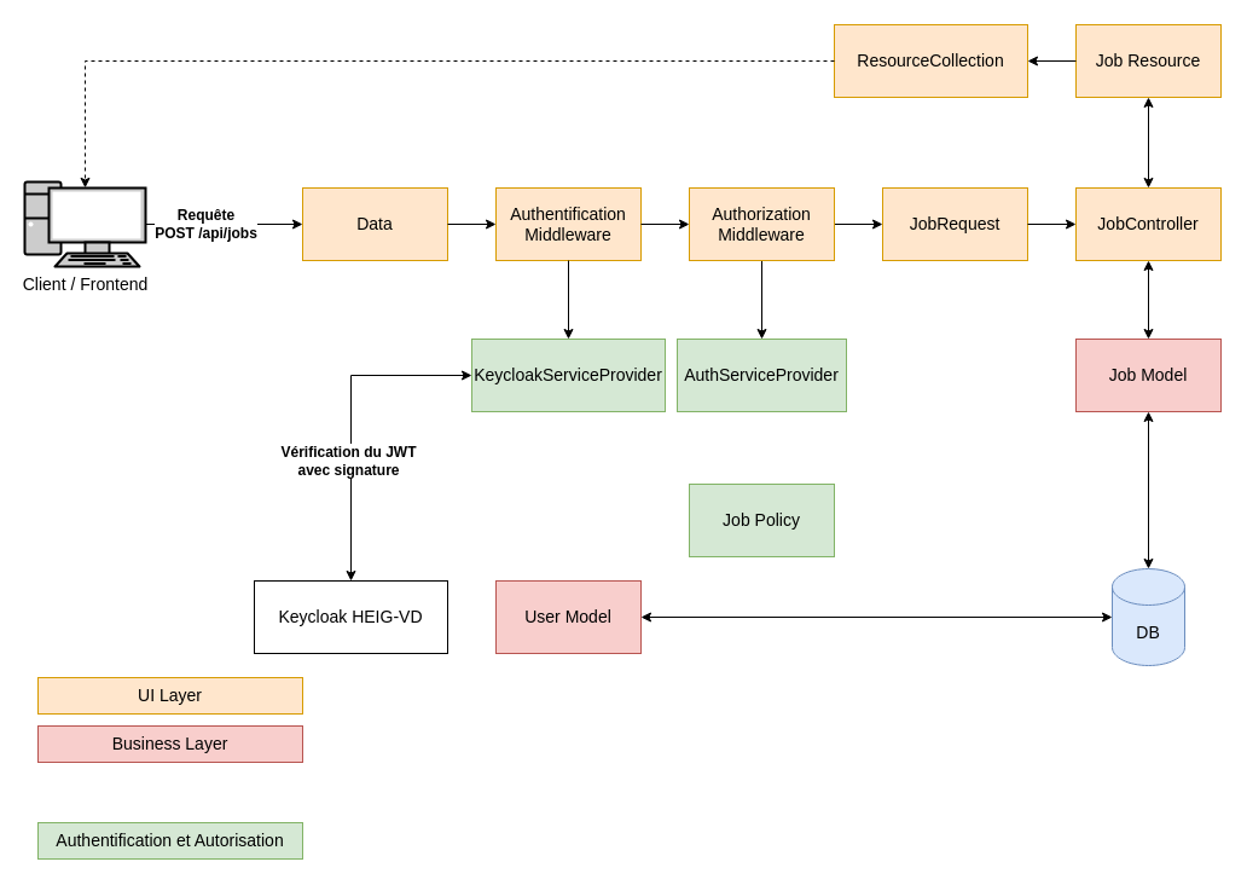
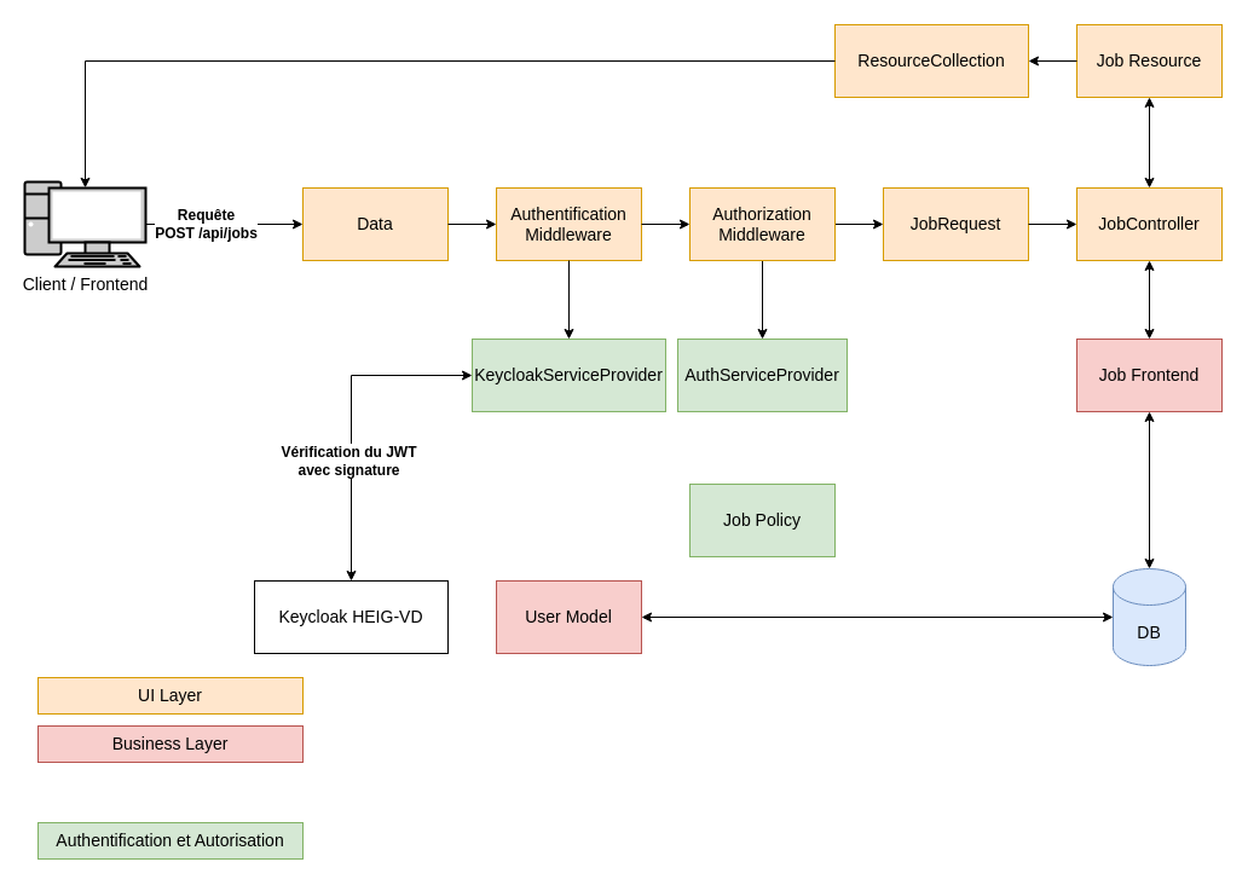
  <mxCell id="0" />
  <mxCell id="1" parent="0" />
- <mxCell id="2" value="Job Model" style="rounded=0;whiteSpace=wrap;html=1;fillColor=#f8cecc;strokeColor=#b85450;fontSize=14;" parent="1" vertex="1"><mxGeometry x="890" y="280" width="120" height="60" as="geometry" /></mxCell>
+ <mxCell id="2" value="Job Frontend" style="rounded=0;whiteSpace=wrap;html=1;fillColor=#f8cecc;strokeColor=#b85450;fontSize=14;" parent="1" vertex="1"><mxGeometry x="890" y="280" width="120" height="60" as="geometry" /></mxCell>
  <mxCell id="3" value="DB" style="shape=cylinder3;whiteSpace=wrap;html=1;boundedLbl=1;backgroundOutline=1;size=15;fillColor=#dae8fc;strokeColor=#6c8ebf;fontSize=14;" parent="1" vertex="1"><mxGeometry x="920" y="470" width="60" height="80" as="geometry" /></mxCell>
  <mxCell id="4" value="" style="endArrow=classic;startArrow=classic;html=1;rounded=0;strokeColor=#000000;fillColor=#000000;entryX=0.5;entryY=0;entryDx=0;entryDy=0;exitX=0.5;exitY=1;exitDx=0;exitDy=0;" parent="1" source="11" target="2" edge="1"><mxGeometry width="50" height="50" relative="1" as="geometry"><mxPoint x="980" y="180" as="sourcePoint" /><mxPoint x="525" y="140" as="targetPoint" /></mxGeometry></mxCell>
  <mxCell id="5" value="" style="endArrow=classic;startArrow=classic;html=1;rounded=0;strokeColor=#000000;fillColor=#000000;entryX=0.5;entryY=0;entryDx=0;entryDy=0;entryPerimeter=0;exitX=0.5;exitY=1;exitDx=0;exitDy=0;" parent="1" source="2" target="3" edge="1"><mxGeometry width="50" height="50" relative="1" as="geometry"><mxPoint x="875" y="575" as="sourcePoint" /><mxPoint x="875" y="505" as="targetPoint" /></mxGeometry></mxCell>
  <mxCell id="6" value="Job Resource" style="rounded=0;whiteSpace=wrap;html=1;fillColor=#ffe6cc;strokeColor=#d79b00;fontSize=14;" parent="1" vertex="1"><mxGeometry x="890" y="20" width="120" height="60" as="geometry" /></mxCell>
  <mxCell id="7" value="Business Layer" style="text;html=1;strokeColor=#b85450;fillColor=#f8cecc;align=center;verticalAlign=middle;whiteSpace=wrap;rounded=0;fontSize=14;" parent="1" vertex="1"><mxGeometry x="31" y="600" width="219" height="30" as="geometry" /></mxCell>
  <mxCell id="8" value="UI Layer" style="text;html=1;strokeColor=#d79b00;fillColor=#ffe6cc;align=center;verticalAlign=middle;whiteSpace=wrap;rounded=0;fontSize=14;" parent="1" vertex="1"><mxGeometry x="31" y="560" width="219" height="30" as="geometry" /></mxCell>
  <mxCell id="9" value="Data" style="rounded=0;whiteSpace=wrap;html=1;fillColor=#ffe6cc;strokeColor=#d79b00;fontSize=14;" parent="1" vertex="1"><mxGeometry x="250" y="155" width="120" height="60" as="geometry" /></mxCell>
  <mxCell id="10" value="Authentification Middleware" style="rounded=0;whiteSpace=wrap;html=1;fillColor=#ffe6cc;strokeColor=#d79b00;fontSize=14;" parent="1" vertex="1"><mxGeometry x="410" y="155" width="120" height="60" as="geometry" /></mxCell>
  <mxCell id="11" value="JobController" style="rounded=0;whiteSpace=wrap;html=1;fillColor=#ffe6cc;strokeColor=#d79b00;fontSize=14;" parent="1" vertex="1"><mxGeometry x="890" y="155" width="120" height="60" as="geometry" /></mxCell>
  <mxCell id="12" value="JobRequest" style="rounded=0;whiteSpace=wrap;html=1;fillColor=#ffe6cc;strokeColor=#d79b00;fontSize=14;" parent="1" vertex="1"><mxGeometry x="730" y="155" width="120" height="60" as="geometry" /></mxCell>
  <mxCell id="13" value="AuthServiceProvider" style="rounded=0;whiteSpace=wrap;html=1;fillColor=#d5e8d4;strokeColor=#82b366;fontSize=14;" parent="1" vertex="1"><mxGeometry x="560" y="280" width="140" height="60" as="geometry" /></mxCell>
  <mxCell id="14" value="Job Policy" style="rounded=0;whiteSpace=wrap;html=1;fillColor=#d5e8d4;strokeColor=#82b366;fontSize=14;" parent="1" vertex="1"><mxGeometry x="570" y="400" width="120" height="60" as="geometry" /></mxCell>
  <mxCell id="15" value="" style="endArrow=classic;html=1;rounded=0;entryX=0;entryY=0.5;entryDx=0;entryDy=0;exitX=1;exitY=0.5;exitDx=0;exitDy=0;" parent="1" source="12" target="11" edge="1"><mxGeometry width="50" height="50" relative="1" as="geometry"><mxPoint x="690" y="360" as="sourcePoint" /><mxPoint x="740" y="310" as="targetPoint" /></mxGeometry></mxCell>
  <mxCell id="16" value="" style="endArrow=classic;html=1;rounded=0;entryX=0;entryY=0.5;entryDx=0;entryDy=0;exitX=1;exitY=0.5;exitDx=0;exitDy=0;" parent="1" source="29" target="12" edge="1"><mxGeometry width="50" height="50" relative="1" as="geometry"><mxPoint x="830" y="270" as="sourcePoint" /><mxPoint x="540" y="310" as="targetPoint" /></mxGeometry></mxCell>
  <mxCell id="17" value="" style="endArrow=classic;html=1;rounded=0;entryX=0;entryY=0.5;entryDx=0;entryDy=0;exitX=1;exitY=0.5;exitDx=0;exitDy=0;" parent="1" source="9" target="10" edge="1"><mxGeometry width="50" height="50" relative="1" as="geometry"><mxPoint x="380" y="290" as="sourcePoint" /><mxPoint x="540" y="310" as="targetPoint" /></mxGeometry></mxCell>
  <mxCell id="18" value="Authentification et Autorisation" style="text;html=1;strokeColor=#82b366;fillColor=#d5e8d4;align=center;verticalAlign=middle;whiteSpace=wrap;rounded=0;fontSize=14;" parent="1" vertex="1"><mxGeometry x="31" y="680" width="219" height="30" as="geometry" /></mxCell>
  <mxCell id="19" value="" style="endArrow=classic;startArrow=classic;html=1;rounded=0;entryX=0.5;entryY=1;entryDx=0;entryDy=0;exitX=0.5;exitY=0;exitDx=0;exitDy=0;" parent="1" source="11" target="6" edge="1"><mxGeometry width="50" height="50" relative="1" as="geometry"><mxPoint x="490" y="360" as="sourcePoint" /><mxPoint x="540" y="310" as="targetPoint" /></mxGeometry></mxCell>
  <mxCell id="20" value="ResourceCollection" style="rounded=0;whiteSpace=wrap;html=1;fillColor=#ffe6cc;strokeColor=#d79b00;fontSize=14;" parent="1" vertex="1"><mxGeometry x="690" y="20" width="160" height="60" as="geometry" /></mxCell>
  <mxCell id="21" value="Client / Frontend" style="fontColor=#000000;verticalAlign=top;verticalLabelPosition=bottom;labelPosition=center;align=center;html=1;outlineConnect=0;fillColor=#CCCCCC;strokeColor=#000000;gradientColor=none;gradientDirection=north;strokeWidth=2;shape=mxgraph.networks.pc;fontSize=14;" parent="1" vertex="1"><mxGeometry x="20" y="150" width="100" height="70" as="geometry" /></mxCell>
  <mxCell id="22" value="" style="endArrow=classic;html=1;rounded=0;exitX=0;exitY=0.5;exitDx=0;exitDy=0;entryX=1;entryY=0.5;entryDx=0;entryDy=0;" parent="1" source="6" target="20" edge="1"><mxGeometry width="50" height="50" relative="1" as="geometry"><mxPoint x="610" y="540" as="sourcePoint" /><mxPoint x="660" y="490" as="targetPoint" /></mxGeometry></mxCell>
  <mxCell id="23" value="" style="endArrow=classic;html=1;rounded=0;entryX=0;entryY=0.5;entryDx=0;entryDy=0;exitX=1;exitY=0.5;exitDx=0;exitDy=0;exitPerimeter=0;" parent="1" source="21" target="9" edge="1"><mxGeometry width="50" height="50" relative="1" as="geometry"><mxPoint x="530" y="540" as="sourcePoint" /><mxPoint x="580" y="490" as="targetPoint" /></mxGeometry></mxCell>
  <mxCell id="24" value="Requête&lt;br style=&quot;font-size: 12px;&quot;&gt;POST /api/jobs" style="edgeLabel;html=1;align=center;verticalAlign=middle;resizable=0;points=[];fontSize=12;fontStyle=1" vertex="1" connectable="0" parent="23"><mxGeometry x="-0.247" y="1" relative="1" as="geometry"><mxPoint as="offset" /></mxGeometry></mxCell>
- <mxCell id="25" value="" style="endArrow=classic;html=1;rounded=0;exitX=0;exitY=0.5;exitDx=0;exitDy=0;entryX=0.5;entryY=0.07;entryDx=0;entryDy=0;entryPerimeter=0;dashed=1;" parent="1" source="20" target="21" edge="1"><mxGeometry width="50" height="50" relative="1" as="geometry"><mxPoint x="530" y="540" as="sourcePoint" /><mxPoint x="580" y="490" as="targetPoint" /><Array as="points"><mxPoint x="70" y="50" /></Array></mxGeometry></mxCell>
+ <mxCell id="25" value="" style="endArrow=classic;html=1;rounded=0;exitX=0;exitY=0.5;exitDx=0;exitDy=0;entryX=0.5;entryY=0.07;entryDx=0;entryDy=0;entryPerimeter=0;" parent="1" source="20" target="21" edge="1"><mxGeometry width="50" height="50" relative="1" as="geometry"><mxPoint x="530" y="540" as="sourcePoint" /><mxPoint x="580" y="490" as="targetPoint" /><Array as="points"><mxPoint x="70" y="50" /></Array></mxGeometry></mxCell>
  <mxCell id="26" value="KeycloakServiceProvider" style="rounded=0;whiteSpace=wrap;html=1;fillColor=#d5e8d4;strokeColor=#82b366;fontSize=14;" parent="1" vertex="1"><mxGeometry x="390" y="280" width="160" height="60" as="geometry" /></mxCell>
  <mxCell id="27" value="" style="endArrow=classic;html=1;rounded=0;exitX=0.5;exitY=1;exitDx=0;exitDy=0;" parent="1" source="10" target="26" edge="1"><mxGeometry width="50" height="50" relative="1" as="geometry"><mxPoint x="520" y="225" as="sourcePoint" /><mxPoint x="620" y="330" as="targetPoint" /><Array as="points" /></mxGeometry></mxCell>
  <mxCell id="28" value="" style="edgeStyle=orthogonalEdgeStyle;rounded=0;orthogonalLoop=1;jettySize=auto;html=1;fontSize=12;" edge="1" parent="1" source="29" target="13"><mxGeometry relative="1" as="geometry" /></mxCell>
  <mxCell id="29" value="Authorization Middleware" style="rounded=0;whiteSpace=wrap;html=1;fillColor=#ffe6cc;strokeColor=#d79b00;fontSize=14;" vertex="1" parent="1"><mxGeometry x="570" y="155" width="120" height="60" as="geometry" /></mxCell>
  <mxCell id="30" value="" style="endArrow=classic;html=1;rounded=0;fontSize=12;entryX=0;entryY=0.5;entryDx=0;entryDy=0;exitX=1;exitY=0.5;exitDx=0;exitDy=0;" edge="1" parent="1" source="10" target="29"><mxGeometry width="50" height="50" relative="1" as="geometry"><mxPoint x="490" y="440" as="sourcePoint" /><mxPoint x="540" y="390" as="targetPoint" /></mxGeometry></mxCell>
  <mxCell id="31" value="User Model" style="rounded=0;whiteSpace=wrap;html=1;fillColor=#f8cecc;strokeColor=#b85450;fontSize=14;" vertex="1" parent="1"><mxGeometry x="410" y="480" width="120" height="60" as="geometry" /></mxCell>
  <mxCell id="32" value="" style="endArrow=classic;startArrow=classic;html=1;rounded=0;fontSize=12;entryX=0;entryY=0.5;entryDx=0;entryDy=0;entryPerimeter=0;exitX=1;exitY=0.5;exitDx=0;exitDy=0;" edge="1" parent="1" source="31" target="3"><mxGeometry width="50" height="50" relative="1" as="geometry"><mxPoint x="530" y="420" as="sourcePoint" /><mxPoint x="580" y="370" as="targetPoint" /></mxGeometry></mxCell>
  <mxCell id="33" value="Keycloak HEIG-VD" style="rounded=0;whiteSpace=wrap;html=1;fillColor=default;strokeColor=#000000;fontSize=14;" vertex="1" parent="1"><mxGeometry x="210" y="480" width="160" height="60" as="geometry" /></mxCell>
  <mxCell id="34" value="" style="endArrow=classic;startArrow=classic;html=1;rounded=0;fontSize=12;exitX=0.5;exitY=0;exitDx=0;exitDy=0;entryX=0;entryY=0.5;entryDx=0;entryDy=0;" edge="1" parent="1" source="33" target="26"><mxGeometry width="50" height="50" relative="1" as="geometry"><mxPoint x="530" y="410" as="sourcePoint" /><mxPoint x="310" y="300" as="targetPoint" /><Array as="points"><mxPoint x="290" y="310" /></Array></mxGeometry></mxCell>
  <mxCell id="35" value="Vérification du JWT&lt;br&gt;avec signature" style="edgeLabel;html=1;align=center;verticalAlign=middle;resizable=0;points=[];fontSize=12;fontStyle=1" vertex="1" connectable="0" parent="34"><mxGeometry x="-0.259" y="3" relative="1" as="geometry"><mxPoint as="offset" /></mxGeometry></mxCell>
